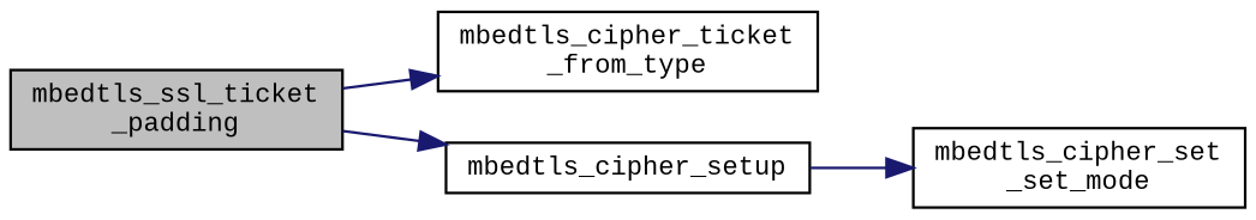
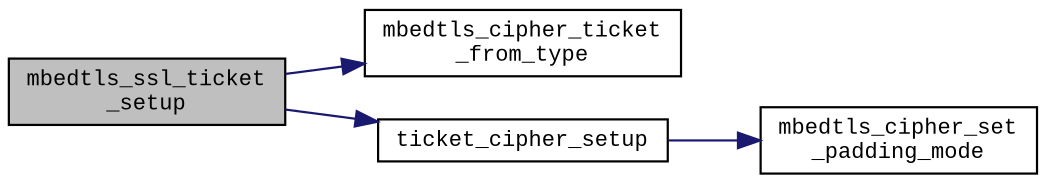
  digraph {
    fontname="Liberation Mono"
    rankdir=LR
    node [color=black fillcolor=white fontname="Liberation Mono" fontsize=10 shape=record style=filled]
    edge [color=midnightblue fontname="Liberation Mono" fontsize=10 labelfontname=Helvetica labelfontsize=10 style=solid]
-   n1 [fillcolor=grey75 fontcolor=black height=0.2 label="mbedtls_ssl_ticket\l_padding" width=0.4]
+   n1 [fillcolor=grey75 fontcolor=black height=0.2 label="mbedtls_ssl_ticket\l_setup" width=0.4]
    n2 [height=0.2 label="mbedtls_cipher_ticket\l_from_type" width=0.4]
-   n3 [height=0.2 label=mbedtls_cipher_setup width=0.4]
-   n4 [height=0.2 label="mbedtls_cipher_set\l_set_mode" width=0.4]
+   n3 [height=0.2 label=ticket_cipher_setup width=0.4]
+   n4 [height=0.2 label="mbedtls_cipher_set\l_padding_mode" width=0.4]
    n1 -> n2
    n1 -> n3
    n3 -> n4
  }
